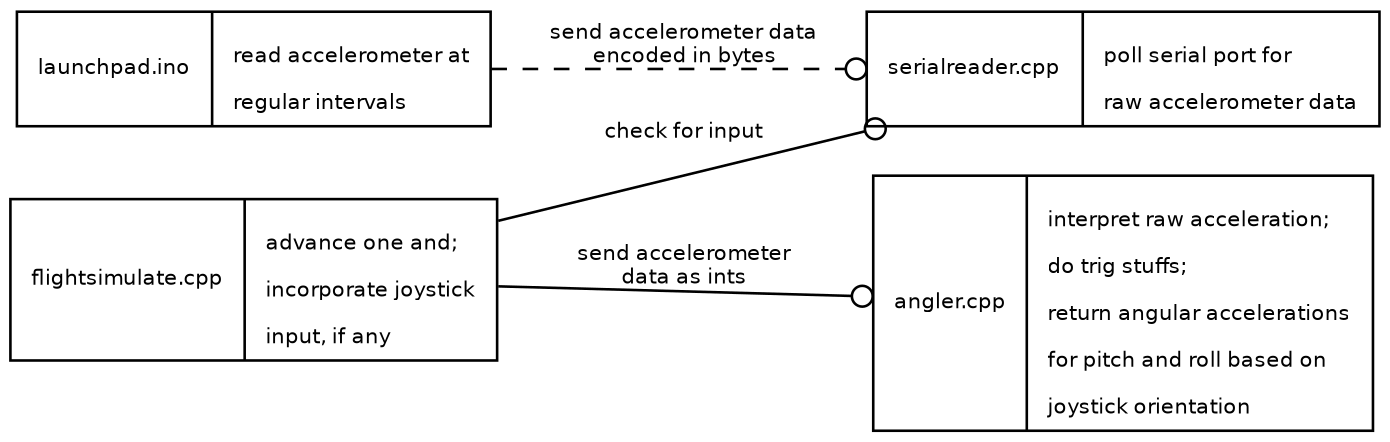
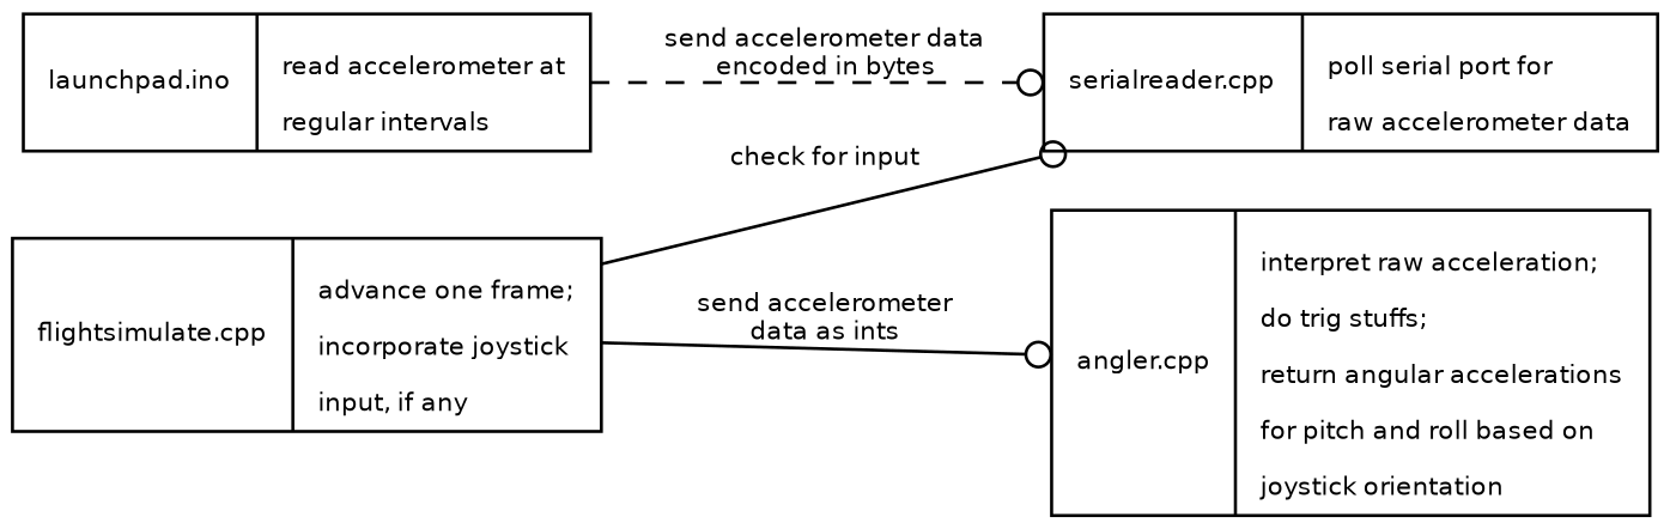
  digraph {
    fontname=Helvetica
    fontsize=8
    rankdir=LR
    node [fontname=Helvetica fontsize=8 shape=record]
    edge [arrowhead=odot fontname=Helvetica fontsize=8 style=solid]
    n1 [label="{launchpad.ino|\n			read accelerometer at\l\n			regular intervals\l}"]
    n2 [label="{serialreader.cpp|\n			poll serial port for\l\n			raw accelerometer data\l}"]
    n3 [label="{angler.cpp|\n			interpret raw acceleration;\l\n			do trig stuffs;\l\n			return angular accelerations\l\n			for pitch and roll based on\l\n			joystick orientation\l}"]
-   n4 [label="{flightsimulate.cpp|\n			advance one and;\l\n			incorporate joystick\l\n			input, if any\l}"]
+   n4 [label="{flightsimulate.cpp|\n			advance one frame;\l\n			incorporate joystick\l\n			input, if any\l}"]
    n1 -> n2 [label=" send accelerometer data\n encoded in bytes" style=dashed]
    n4 -> n2 [label=" check for input"]
    n4 -> n3 [label=" send accelerometer\n data as ints"]
  }
